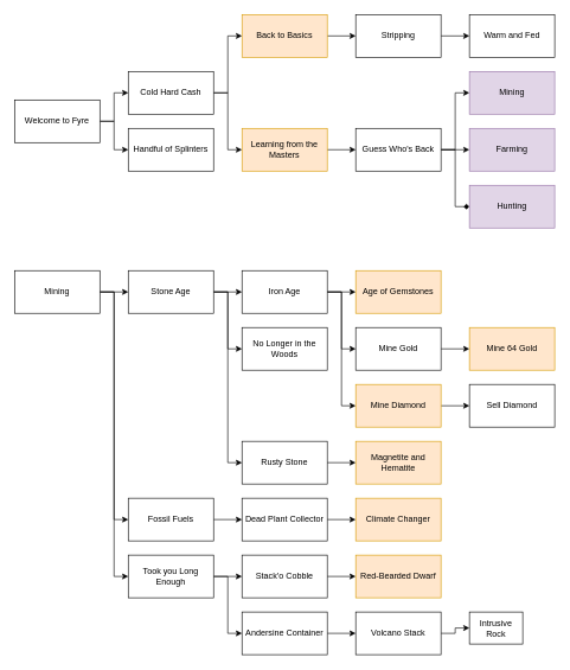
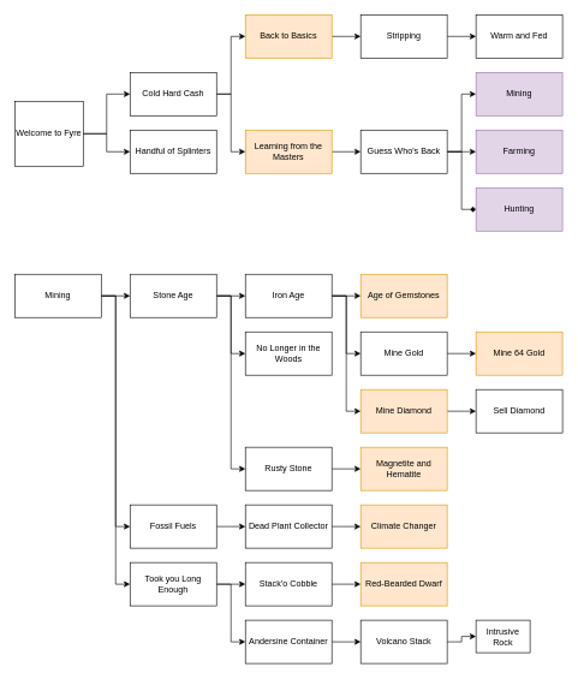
  <mxCell id="0" />
  <mxCell id="1" parent="0" />
  <mxCell id="2" style="edgeStyle=orthogonalEdgeStyle;rounded=0;orthogonalLoop=1;jettySize=auto;html=1;exitX=1;exitY=0.5;exitDx=0;exitDy=0;" parent="1" source="4" target="7" edge="1"><mxGeometry relative="1" as="geometry" /></mxCell>
  <mxCell id="3" style="edgeStyle=orthogonalEdgeStyle;rounded=0;orthogonalLoop=1;jettySize=auto;html=1;exitX=1;exitY=0.5;exitDx=0;exitDy=0;" parent="1" source="4" target="8" edge="1"><mxGeometry relative="1" as="geometry" /></mxCell>
- <mxCell id="4" value="Welcome to Fyre" style="rounded=0;whiteSpace=wrap;html=1;" parent="1" vertex="1"><mxGeometry x="20" y="140" width="120" height="60" as="geometry" /></mxCell>
+ <mxCell id="4" value="Welcome to Fyre" style="rounded=0;whiteSpace=wrap;html=1;" parent="1" vertex="1"><mxGeometry x="20" y="140" width="95" height="90" as="geometry" /></mxCell>
  <mxCell id="5" style="edgeStyle=orthogonalEdgeStyle;rounded=0;orthogonalLoop=1;jettySize=auto;html=1;exitX=1;exitY=0.5;exitDx=0;exitDy=0;entryX=0;entryY=0.5;entryDx=0;entryDy=0;" parent="1" source="7" target="12" edge="1"><mxGeometry relative="1" as="geometry" /></mxCell>
  <mxCell id="6" style="edgeStyle=orthogonalEdgeStyle;rounded=0;orthogonalLoop=1;jettySize=auto;html=1;exitX=1;exitY=0.5;exitDx=0;exitDy=0;entryX=0;entryY=0.5;entryDx=0;entryDy=0;" parent="1" source="7" target="10" edge="1"><mxGeometry relative="1" as="geometry" /></mxCell>
  <mxCell id="7" value="Cold Hard Cash" style="rounded=0;whiteSpace=wrap;html=1;" parent="1" vertex="1"><mxGeometry x="180" y="100" width="120" height="60" as="geometry" /></mxCell>
  <mxCell id="8" value="Handful of Splinters" style="rounded=0;whiteSpace=wrap;html=1;" parent="1" vertex="1"><mxGeometry x="180" y="180" width="120" height="60" as="geometry" /></mxCell>
  <mxCell id="9" style="edgeStyle=orthogonalEdgeStyle;rounded=0;orthogonalLoop=1;jettySize=auto;html=1;exitX=1;exitY=0.5;exitDx=0;exitDy=0;" parent="1" source="10" target="18" edge="1"><mxGeometry relative="1" as="geometry" /></mxCell>
  <mxCell id="10" value="Learning from the Masters" style="rounded=0;whiteSpace=wrap;html=1;fillColor=#ffe6cc;strokeColor=#d79b00;" parent="1" vertex="1"><mxGeometry x="340" y="180" width="120" height="60" as="geometry" /></mxCell>
  <mxCell id="11" style="edgeStyle=orthogonalEdgeStyle;rounded=0;orthogonalLoop=1;jettySize=auto;html=1;exitX=1;exitY=0.5;exitDx=0;exitDy=0;entryX=0;entryY=0.5;entryDx=0;entryDy=0;" parent="1" source="12" target="14" edge="1"><mxGeometry relative="1" as="geometry" /></mxCell>
  <mxCell id="12" value="Back to Basics" style="rounded=0;whiteSpace=wrap;html=1;fillColor=#ffe6cc;strokeColor=#d79b00;" parent="1" vertex="1"><mxGeometry x="340" y="20" width="120" height="60" as="geometry" /></mxCell>
  <mxCell id="13" style="edgeStyle=orthogonalEdgeStyle;rounded=0;orthogonalLoop=1;jettySize=auto;html=1;exitX=1;exitY=0.5;exitDx=0;exitDy=0;" parent="1" source="14" target="20" edge="1"><mxGeometry relative="1" as="geometry" /></mxCell>
  <mxCell id="14" value="Stripping" style="rounded=0;whiteSpace=wrap;html=1;" parent="1" vertex="1"><mxGeometry x="500" y="20" width="120" height="60" as="geometry" /></mxCell>
  <mxCell id="15" style="edgeStyle=orthogonalEdgeStyle;rounded=0;orthogonalLoop=1;jettySize=auto;html=1;exitX=1;exitY=0.5;exitDx=0;exitDy=0;entryX=0;entryY=0.5;entryDx=0;entryDy=0;" parent="1" source="18" target="19" edge="1"><mxGeometry relative="1" as="geometry" /></mxCell>
  <mxCell id="16" style="edgeStyle=orthogonalEdgeStyle;rounded=0;orthogonalLoop=1;jettySize=auto;html=1;exitX=1;exitY=0.5;exitDx=0;exitDy=0;" parent="1" source="18" target="21" edge="1"><mxGeometry relative="1" as="geometry" /></mxCell>
  <mxCell id="17" style="edgeStyle=orthogonalEdgeStyle;rounded=0;orthogonalLoop=1;jettySize=auto;html=1;exitX=1;exitY=0.5;exitDx=0;exitDy=0;entryX=0;entryY=0.5;entryDx=0;entryDy=0;endArrow=diamond;" parent="1" source="18" target="22" edge="1"><mxGeometry relative="1" as="geometry" /></mxCell>
  <mxCell id="18" value="Guess Who's Back" style="rounded=0;whiteSpace=wrap;html=1;" parent="1" vertex="1"><mxGeometry x="500" y="180" width="120" height="60" as="geometry" /></mxCell>
  <mxCell id="19" value="Mining" style="rounded=0;whiteSpace=wrap;html=1;fillColor=#e1d5e7;strokeColor=#9673a6;" parent="1" vertex="1"><mxGeometry x="660" y="100" width="120" height="60" as="geometry" /></mxCell>
  <mxCell id="20" value="Warm and Fed" style="rounded=0;whiteSpace=wrap;html=1;" parent="1" vertex="1"><mxGeometry x="660" y="20" width="120" height="60" as="geometry" /></mxCell>
  <mxCell id="21" value="Farming" style="rounded=0;whiteSpace=wrap;html=1;fillColor=#e1d5e7;strokeColor=#9673a6;" parent="1" vertex="1"><mxGeometry x="660" y="180" width="120" height="60" as="geometry" /></mxCell>
  <mxCell id="22" value="Hunting" style="rounded=0;whiteSpace=wrap;html=1;fillColor=#e1d5e7;strokeColor=#9673a6;" parent="1" vertex="1"><mxGeometry x="660" y="260" width="120" height="60" as="geometry" /></mxCell>
  <mxCell id="23" style="edgeStyle=orthogonalEdgeStyle;rounded=0;orthogonalLoop=1;jettySize=auto;html=1;exitX=1;exitY=0.5;exitDx=0;exitDy=0;" parent="1" source="26" target="33" edge="1"><mxGeometry relative="1" as="geometry" /></mxCell>
  <mxCell id="24" style="edgeStyle=orthogonalEdgeStyle;rounded=0;orthogonalLoop=1;jettySize=auto;html=1;exitX=1;exitY=0.5;exitDx=0;exitDy=0;entryX=0;entryY=0.5;entryDx=0;entryDy=0;" parent="1" source="26" target="29" edge="1"><mxGeometry relative="1" as="geometry" /></mxCell>
  <mxCell id="25" style="edgeStyle=orthogonalEdgeStyle;rounded=0;orthogonalLoop=1;jettySize=auto;html=1;exitX=1;exitY=0.5;exitDx=0;exitDy=0;entryX=0;entryY=0.5;entryDx=0;entryDy=0;" parent="1" source="26" target="47" edge="1"><mxGeometry relative="1" as="geometry" /></mxCell>
  <mxCell id="26" value="Mining" style="rounded=0;whiteSpace=wrap;html=1;" parent="1" vertex="1"><mxGeometry x="20" y="380" width="120" height="60" as="geometry" /></mxCell>
  <mxCell id="27" style="edgeStyle=orthogonalEdgeStyle;rounded=0;orthogonalLoop=1;jettySize=auto;html=1;exitX=1;exitY=0.5;exitDx=0;exitDy=0;entryX=0;entryY=0.5;entryDx=0;entryDy=0;" parent="1" source="29" target="40" edge="1"><mxGeometry relative="1" as="geometry" /></mxCell>
  <mxCell id="28" style="edgeStyle=orthogonalEdgeStyle;rounded=0;orthogonalLoop=1;jettySize=auto;html=1;exitX=1;exitY=0.5;exitDx=0;exitDy=0;entryX=0;entryY=0.5;entryDx=0;entryDy=0;" edge="1" parent="1" source="29" target="44"><mxGeometry relative="1" as="geometry" /></mxCell>
  <mxCell id="29" value="Took you Long Enough" style="rounded=0;whiteSpace=wrap;html=1;" parent="1" vertex="1"><mxGeometry x="180" y="780" width="120" height="60" as="geometry" /></mxCell>
  <mxCell id="30" style="edgeStyle=orthogonalEdgeStyle;rounded=0;orthogonalLoop=1;jettySize=auto;html=1;exitX=1;exitY=0.5;exitDx=0;exitDy=0;" parent="1" source="33" target="37" edge="1"><mxGeometry relative="1" as="geometry" /></mxCell>
  <mxCell id="31" style="edgeStyle=orthogonalEdgeStyle;rounded=0;orthogonalLoop=1;jettySize=auto;html=1;exitX=1;exitY=0.5;exitDx=0;exitDy=0;entryX=0;entryY=0.5;entryDx=0;entryDy=0;" parent="1" source="33" target="52" edge="1"><mxGeometry relative="1" as="geometry" /></mxCell>
  <mxCell id="32" style="edgeStyle=orthogonalEdgeStyle;rounded=0;orthogonalLoop=1;jettySize=auto;html=1;exitX=1;exitY=0.5;exitDx=0;exitDy=0;entryX=0;entryY=0.5;entryDx=0;entryDy=0;" parent="1" source="33" target="54" edge="1"><mxGeometry relative="1" as="geometry" /></mxCell>
  <mxCell id="33" value="Stone Age" style="rounded=0;whiteSpace=wrap;html=1;" parent="1" vertex="1"><mxGeometry x="180" y="380" width="120" height="60" as="geometry" /></mxCell>
  <mxCell id="34" style="edgeStyle=orthogonalEdgeStyle;rounded=0;orthogonalLoop=1;jettySize=auto;html=1;exitX=1;exitY=0.5;exitDx=0;exitDy=0;" parent="1" source="37" target="38" edge="1"><mxGeometry relative="1" as="geometry" /></mxCell>
  <mxCell id="35" style="edgeStyle=orthogonalEdgeStyle;rounded=0;orthogonalLoop=1;jettySize=auto;html=1;exitX=1;exitY=0.5;exitDx=0;exitDy=0;entryX=0;entryY=0.5;entryDx=0;entryDy=0;" parent="1" source="37" target="57" edge="1"><mxGeometry relative="1" as="geometry" /></mxCell>
  <mxCell id="36" style="edgeStyle=orthogonalEdgeStyle;rounded=0;orthogonalLoop=1;jettySize=auto;html=1;exitX=1;exitY=0.5;exitDx=0;exitDy=0;entryX=0;entryY=0.5;entryDx=0;entryDy=0;" parent="1" source="37" target="60" edge="1"><mxGeometry relative="1" as="geometry" /></mxCell>
  <mxCell id="37" value="Iron Age" style="rounded=0;whiteSpace=wrap;html=1;" parent="1" vertex="1"><mxGeometry x="340" y="380" width="120" height="60" as="geometry" /></mxCell>
  <mxCell id="38" value="Age of Gemstones" style="rounded=0;whiteSpace=wrap;html=1;fillColor=#ffe6cc;strokeColor=#d79b00;" parent="1" vertex="1"><mxGeometry x="500" y="380" width="120" height="60" as="geometry" /></mxCell>
  <mxCell id="39" style="edgeStyle=orthogonalEdgeStyle;rounded=0;orthogonalLoop=1;jettySize=auto;html=1;exitX=1;exitY=0.5;exitDx=0;exitDy=0;" parent="1" source="40" target="55" edge="1"><mxGeometry relative="1" as="geometry" /></mxCell>
  <mxCell id="40" value="Stack'o Cobble" style="rounded=0;whiteSpace=wrap;html=1;" parent="1" vertex="1"><mxGeometry x="340" y="780" width="120" height="60" as="geometry" /></mxCell>
  <mxCell id="41" style="edgeStyle=orthogonalEdgeStyle;rounded=0;orthogonalLoop=1;jettySize=auto;html=1;exitX=1;exitY=0.5;exitDx=0;exitDy=0;" edge="1" parent="1" source="42" target="45"><mxGeometry relative="1" as="geometry" /></mxCell>
  <mxCell id="42" value="Volcano Stack" style="rounded=0;whiteSpace=wrap;html=1;" parent="1" vertex="1"><mxGeometry x="500" y="860" width="120" height="60" as="geometry" /></mxCell>
  <mxCell id="43" style="edgeStyle=orthogonalEdgeStyle;rounded=0;orthogonalLoop=1;jettySize=auto;html=1;exitX=1;exitY=0.5;exitDx=0;exitDy=0;" edge="1" parent="1" source="44" target="42"><mxGeometry relative="1" as="geometry" /></mxCell>
  <mxCell id="44" value="Andersine Container" style="rounded=0;whiteSpace=wrap;html=1;" parent="1" vertex="1"><mxGeometry x="340" y="860" width="120" height="60" as="geometry" /></mxCell>
  <mxCell id="45" value="Intrusive Rock" style="rounded=0;whiteSpace=wrap;html=1;" parent="1" vertex="1"><mxGeometry x="660" y="860" width="75" height="45" as="geometry" /></mxCell>
  <mxCell id="46" style="edgeStyle=orthogonalEdgeStyle;rounded=0;orthogonalLoop=1;jettySize=auto;html=1;exitX=1;exitY=0.5;exitDx=0;exitDy=0;entryX=0;entryY=0.5;entryDx=0;entryDy=0;" parent="1" source="47" target="49" edge="1"><mxGeometry relative="1" as="geometry" /></mxCell>
  <mxCell id="47" value="Fossil Fuels" style="rounded=0;whiteSpace=wrap;html=1;" parent="1" vertex="1"><mxGeometry x="180" y="700" width="120" height="60" as="geometry" /></mxCell>
  <mxCell id="48" style="edgeStyle=orthogonalEdgeStyle;rounded=0;orthogonalLoop=1;jettySize=auto;html=1;exitX=1;exitY=0.5;exitDx=0;exitDy=0;" parent="1" source="49" target="50" edge="1"><mxGeometry relative="1" as="geometry" /></mxCell>
  <mxCell id="49" value="Dead Plant Collector" style="rounded=0;whiteSpace=wrap;html=1;" parent="1" vertex="1"><mxGeometry x="340" y="700" width="120" height="60" as="geometry" /></mxCell>
  <mxCell id="50" value="Climate Changer" style="rounded=0;whiteSpace=wrap;html=1;fillColor=#ffe6cc;strokeColor=#d79b00;" parent="1" vertex="1"><mxGeometry x="500" y="700" width="120" height="60" as="geometry" /></mxCell>
  <mxCell id="51" style="edgeStyle=orthogonalEdgeStyle;rounded=0;orthogonalLoop=1;jettySize=auto;html=1;exitX=1;exitY=0.5;exitDx=0;exitDy=0;entryX=0;entryY=0.5;entryDx=0;entryDy=0;" parent="1" source="52" target="53" edge="1"><mxGeometry relative="1" as="geometry" /></mxCell>
  <mxCell id="52" value="Rusty Stone" style="rounded=0;whiteSpace=wrap;html=1;" parent="1" vertex="1"><mxGeometry x="340" y="620" width="120" height="60" as="geometry" /></mxCell>
  <mxCell id="53" value="Magnetite and Hematite" style="rounded=0;whiteSpace=wrap;html=1;fillColor=#ffe6cc;strokeColor=#d79b00;" parent="1" vertex="1"><mxGeometry x="500" y="620" width="120" height="60" as="geometry" /></mxCell>
  <mxCell id="54" value="No Longer in the Woods" style="rounded=0;whiteSpace=wrap;html=1;" parent="1" vertex="1"><mxGeometry x="340" y="460" width="120" height="60" as="geometry" /></mxCell>
  <mxCell id="55" value="Red-Bearded Dwarf" style="rounded=0;whiteSpace=wrap;html=1;fillColor=#ffe6cc;strokeColor=#d79b00;" parent="1" vertex="1"><mxGeometry x="500" y="780" width="120" height="60" as="geometry" /></mxCell>
  <mxCell id="56" style="edgeStyle=orthogonalEdgeStyle;rounded=0;orthogonalLoop=1;jettySize=auto;html=1;exitX=1;exitY=0.5;exitDx=0;exitDy=0;" parent="1" source="57" target="58" edge="1"><mxGeometry relative="1" as="geometry" /></mxCell>
  <mxCell id="57" value="Mine Gold" style="rounded=0;whiteSpace=wrap;html=1;" parent="1" vertex="1"><mxGeometry x="500" y="460" width="120" height="60" as="geometry" /></mxCell>
  <mxCell id="58" value="Mine 64 Gold" style="rounded=0;whiteSpace=wrap;html=1;fillColor=#ffe6cc;strokeColor=#d79b00;" parent="1" vertex="1"><mxGeometry x="660" y="460" width="120" height="60" as="geometry" /></mxCell>
  <mxCell id="59" style="edgeStyle=orthogonalEdgeStyle;rounded=0;orthogonalLoop=1;jettySize=auto;html=1;exitX=1;exitY=0.5;exitDx=0;exitDy=0;entryX=0;entryY=0.5;entryDx=0;entryDy=0;" parent="1" source="60" target="61" edge="1"><mxGeometry relative="1" as="geometry" /></mxCell>
  <mxCell id="60" value="Mine Diamond" style="rounded=0;whiteSpace=wrap;html=1;fillColor=#ffe6cc;strokeColor=#d79b00;" parent="1" vertex="1"><mxGeometry x="500" y="540" width="120" height="60" as="geometry" /></mxCell>
  <mxCell id="61" value="Sell Diamond" style="rounded=0;whiteSpace=wrap;html=1;" parent="1" vertex="1"><mxGeometry x="660" y="540" width="120" height="60" as="geometry" /></mxCell>
